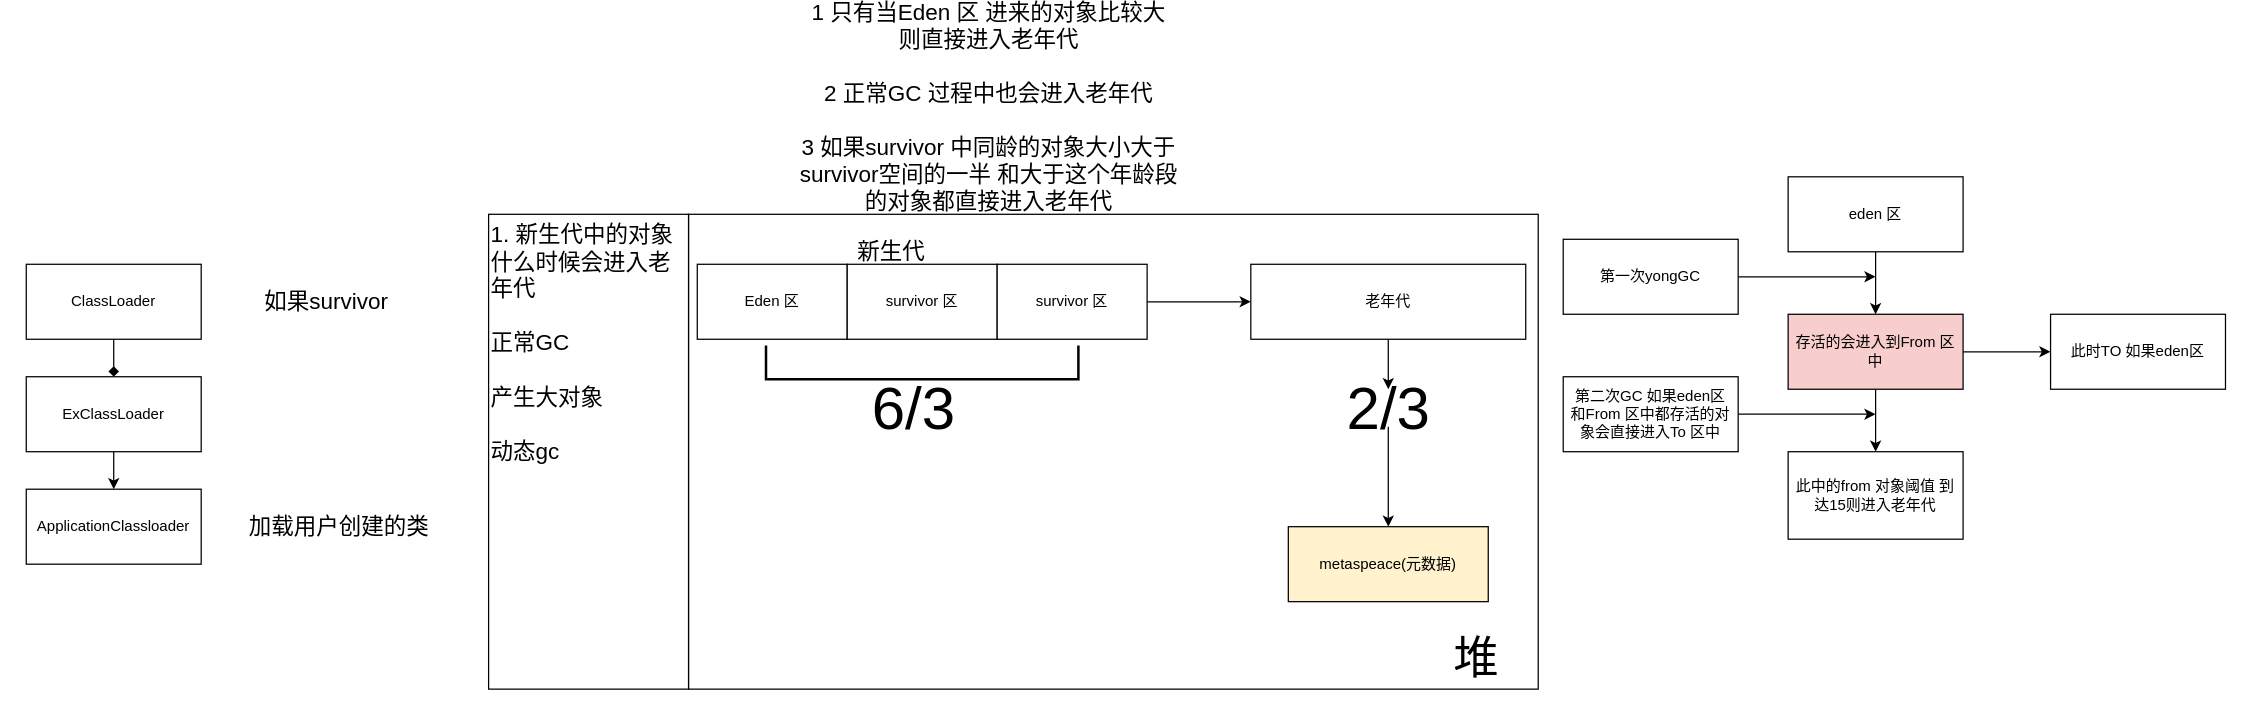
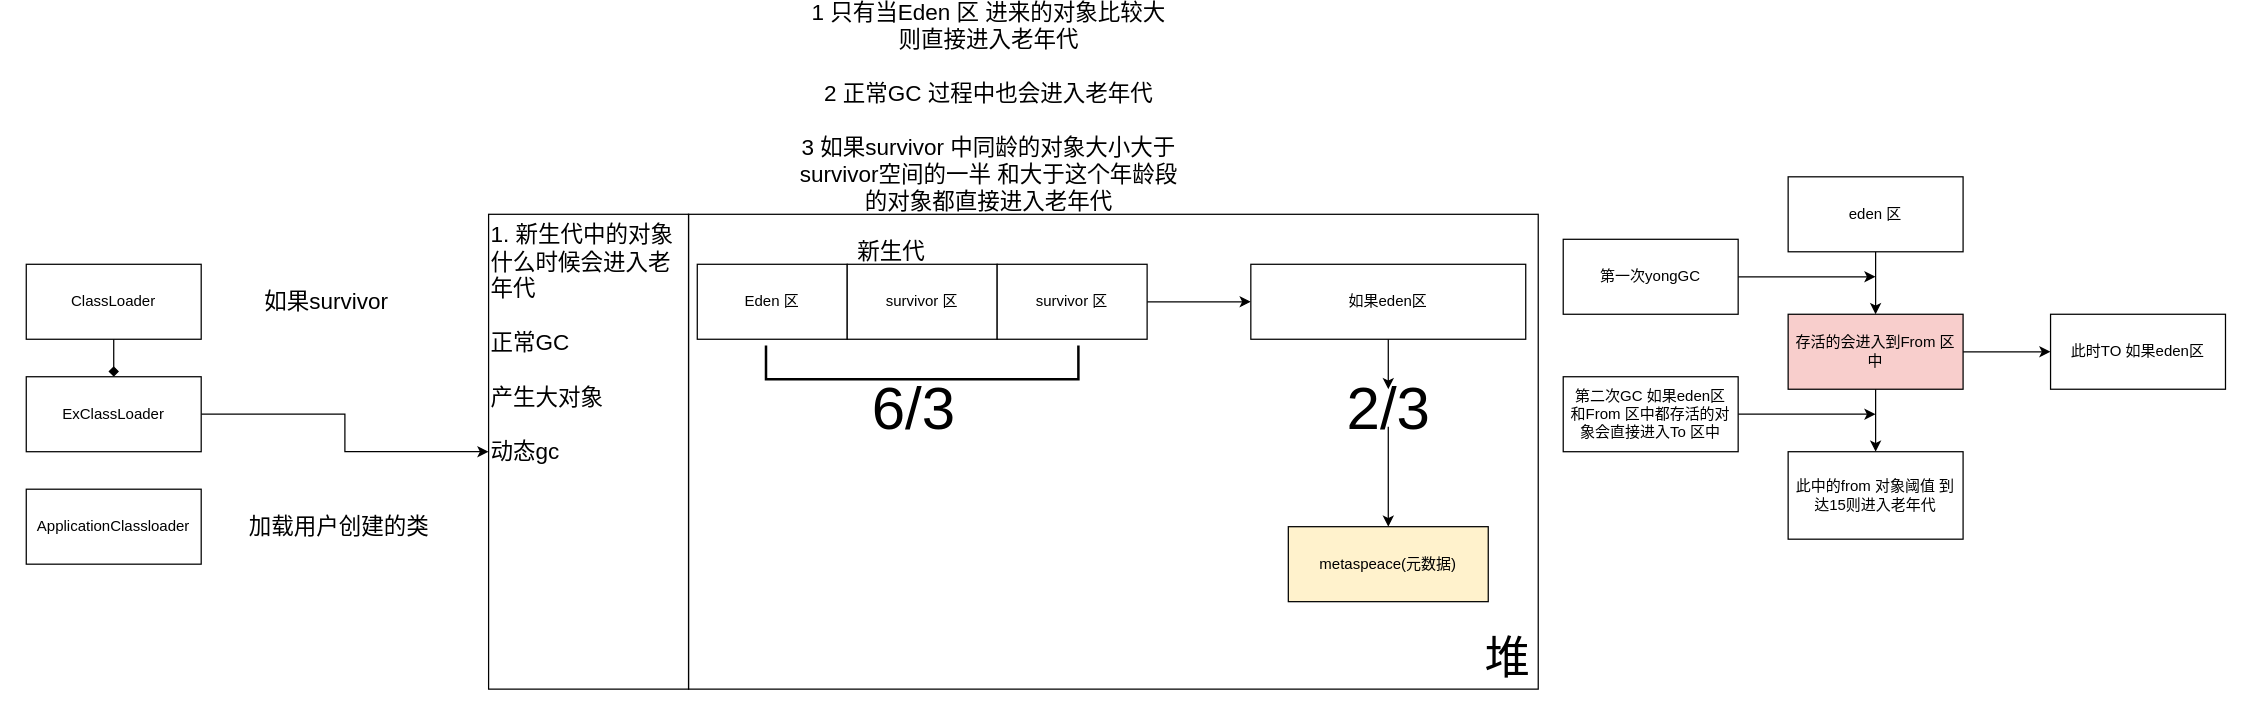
  <mxCell id="0" />
  <mxCell id="1" parent="0" />
  <mxCell id="2" value="" style="rounded=0;whiteSpace=wrap;html=1;" vertex="1" parent="1"><mxGeometry x="550" y="170" width="680" height="380" as="geometry" /></mxCell>
  <mxCell id="3" value="" style="edgeStyle=orthogonalEdgeStyle;rounded=0;orthogonalLoop=1;jettySize=auto;html=1;endArrow=diamond;" edge="1" parent="1" source="4" target="6"><mxGeometry relative="1" as="geometry" /></mxCell>
  <mxCell id="4" value="ClassLoader" style="rounded=0;whiteSpace=wrap;html=1;" vertex="1" parent="1"><mxGeometry x="20" y="210" width="140" height="60" as="geometry" /></mxCell>
- <mxCell id="5" value="" style="edgeStyle=orthogonalEdgeStyle;rounded=0;orthogonalLoop=1;jettySize=auto;html=1;" edge="1" parent="1" source="6" target="7"><mxGeometry relative="1" as="geometry" /></mxCell>
+ <mxCell id="5" value="" style="edgeStyle=orthogonalEdgeStyle;rounded=0;orthogonalLoop=1;jettySize=auto;html=1;" edge="1" parent="1" source="6" target="19"><mxGeometry relative="1" as="geometry" /></mxCell>
  <mxCell id="6" value="ExClassLoader" style="rounded=0;whiteSpace=wrap;html=1;" vertex="1" parent="1"><mxGeometry x="20" y="300" width="140" height="60" as="geometry" /></mxCell>
  <mxCell id="7" value="ApplicationClassloader" style="rounded=0;whiteSpace=wrap;html=1;" vertex="1" parent="1"><mxGeometry x="20" y="390" width="140" height="60" as="geometry" /></mxCell>
  <mxCell id="8" value="&lt;span style=&quot;font-size: 18px&quot;&gt;如果survivor&lt;/span&gt;" style="text;html=1;align=center;verticalAlign=middle;resizable=0;points=[];autosize=1;" vertex="1" parent="1"><mxGeometry x="200" y="230" width="120" height="20" as="geometry" /></mxCell>
  <mxCell id="9" value="&lt;span style=&quot;font-size: 18px&quot;&gt;加载用户创建的类&lt;/span&gt;" style="text;html=1;align=center;verticalAlign=middle;resizable=0;points=[];autosize=1;" vertex="1" parent="1"><mxGeometry x="190" y="410" width="160" height="20" as="geometry" /></mxCell>
  <mxCell id="10" value="Eden 区" style="rounded=0;whiteSpace=wrap;html=1;" vertex="1" parent="1"><mxGeometry x="557" y="210" width="120" height="60" as="geometry" /></mxCell>
  <mxCell id="11" value="survivor 区" style="rounded=0;whiteSpace=wrap;html=1;" vertex="1" parent="1"><mxGeometry x="677" y="210" width="120" height="60" as="geometry" /></mxCell>
  <mxCell id="12" value="" style="edgeStyle=orthogonalEdgeStyle;rounded=0;orthogonalLoop=1;jettySize=auto;html=1;" edge="1" parent="1" source="13" target="15"><mxGeometry relative="1" as="geometry" /></mxCell>
  <mxCell id="13" value="survivor 区" style="rounded=0;whiteSpace=wrap;html=1;" vertex="1" parent="1"><mxGeometry x="797" y="210" width="120" height="60" as="geometry" /></mxCell>
  <mxCell id="14" value="" style="edgeStyle=orthogonalEdgeStyle;rounded=0;orthogonalLoop=1;jettySize=auto;html=1;" edge="1" parent="1" source="34" target="16"><mxGeometry relative="1" as="geometry" /></mxCell>
- <mxCell id="15" value="老年代" style="rounded=0;whiteSpace=wrap;html=1;" vertex="1" parent="1"><mxGeometry x="1000" y="210" width="220" height="60" as="geometry" /></mxCell>
+ <mxCell id="15" value="如果eden区" style="rounded=0;whiteSpace=wrap;html=1;" vertex="1" parent="1"><mxGeometry x="1000" y="210" width="220" height="60" as="geometry" /></mxCell>
  <mxCell id="16" value="metaspeace(元数据)" style="rounded=0;whiteSpace=wrap;html=1;fillColor=#fff2cc;" vertex="1" parent="1"><mxGeometry x="1030" y="420" width="160" height="60" as="geometry" /></mxCell>
  <mxCell id="17" value="&lt;font style=&quot;font-size: 18px&quot;&gt;新生代&lt;/font&gt;" style="text;html=1;align=center;verticalAlign=middle;resizable=0;points=[];autosize=1;" vertex="1" parent="1"><mxGeometry x="677" y="190" width="70" height="20" as="geometry" /></mxCell>
  <mxCell id="18" value="&lt;font style=&quot;font-size: 18px&quot;&gt;1 只有当Eden 区 进来的对象比较大&lt;br&gt;则直接进入老年代&lt;br&gt;&lt;br&gt;2 正常GC 过程中也会进入老年代&lt;br&gt;&lt;br&gt;3 如果survivor 中同龄的对象大小大于&lt;br&gt;survivor空间的一半 和大于这个年龄段&lt;br&gt;的对象都直接进入老年代&lt;br&gt;&lt;/font&gt;" style="text;html=1;align=center;verticalAlign=middle;resizable=0;points=[];autosize=1;" vertex="1" parent="1"><mxGeometry x="630" y="20" width="320" height="130" as="geometry" /></mxCell>
  <mxCell id="19" value="&lt;font style=&quot;font-size: 18px&quot;&gt;1. 新生代中的对象什么时候会进入老年代&lt;br&gt;&lt;br&gt;正常GC&lt;br&gt;&lt;br&gt;产生大对象&lt;br&gt;&lt;br&gt;动态gc&lt;br&gt;&lt;/font&gt;" style="rounded=0;whiteSpace=wrap;html=1;align=left;verticalAlign=top;" vertex="1" parent="1"><mxGeometry x="390" y="170" width="160" height="380" as="geometry" /></mxCell>
- <mxCell id="20" value="&lt;font style=&quot;font-size: 36px&quot;&gt;堆&lt;/font&gt;" style="text;html=1;align=center;verticalAlign=middle;resizable=0;points=[];autosize=1;" vertex="1" parent="1"><mxGeometry x="1155" y="510" width="50" height="30" as="geometry" /></mxCell>
+ <mxCell id="20" value="&lt;font style=&quot;font-size: 36px&quot;&gt;堆&lt;/font&gt;" style="text;html=1;align=center;verticalAlign=middle;resizable=0;points=[];autosize=1;" vertex="1" parent="1"><mxGeometry x="1180" y="510" width="50" height="30" as="geometry" /></mxCell>
  <mxCell id="21" style="edgeStyle=orthogonalEdgeStyle;rounded=0;orthogonalLoop=1;jettySize=auto;html=1;" edge="1" parent="1" source="22"><mxGeometry relative="1" as="geometry"><mxPoint x="1500" y="220" as="targetPoint" /></mxGeometry></mxCell>
  <mxCell id="22" value="第一次yongGC" style="rounded=0;whiteSpace=wrap;html=1;" vertex="1" parent="1"><mxGeometry x="1250" y="190" width="140" height="60" as="geometry" /></mxCell>
  <mxCell id="23" value="" style="edgeStyle=orthogonalEdgeStyle;rounded=0;orthogonalLoop=1;jettySize=auto;html=1;" edge="1" parent="1" source="25" target="26"><mxGeometry relative="1" as="geometry" /></mxCell>
  <mxCell id="24" style="edgeStyle=orthogonalEdgeStyle;rounded=0;orthogonalLoop=1;jettySize=auto;html=1;" edge="1" parent="1" source="25"><mxGeometry relative="1" as="geometry"><mxPoint x="1500" y="360" as="targetPoint" /></mxGeometry></mxCell>
  <mxCell id="25" value="存活的会进入到From 区中" style="rounded=0;whiteSpace=wrap;html=1;fillColor=#f8cecc;" vertex="1" parent="1"><mxGeometry x="1430" y="250" width="140" height="60" as="geometry" /></mxCell>
  <mxCell id="26" value="此时TO 如果eden区" style="rounded=0;whiteSpace=wrap;html=1;" vertex="1" parent="1"><mxGeometry x="1640" y="250" width="140" height="60" as="geometry" /></mxCell>
  <mxCell id="27" style="edgeStyle=orthogonalEdgeStyle;rounded=0;orthogonalLoop=1;jettySize=auto;html=1;" edge="1" parent="1" source="28" target="25"><mxGeometry relative="1" as="geometry" /></mxCell>
  <mxCell id="28" value="eden 区" style="rounded=0;whiteSpace=wrap;html=1;" vertex="1" parent="1"><mxGeometry x="1430" y="140" width="140" height="60" as="geometry" /></mxCell>
  <mxCell id="29" style="edgeStyle=orthogonalEdgeStyle;rounded=0;orthogonalLoop=1;jettySize=auto;html=1;" edge="1" parent="1" source="30"><mxGeometry relative="1" as="geometry"><mxPoint x="1500" y="330" as="targetPoint" /></mxGeometry></mxCell>
  <mxCell id="30" value="第二次GC 如果eden区&lt;br&gt;和From 区中都存活的对象会直接进入To 区中" style="rounded=0;whiteSpace=wrap;html=1;" vertex="1" parent="1"><mxGeometry x="1250" y="300" width="140" height="60" as="geometry" /></mxCell>
  <mxCell id="31" value="此中的from 对象阈值 到达15则进入老年代" style="rounded=0;whiteSpace=wrap;html=1;" vertex="1" parent="1"><mxGeometry x="1430" y="360" width="140" height="70" as="geometry" /></mxCell>
  <mxCell id="32" value="" style="strokeWidth=2;html=1;shape=mxgraph.flowchart.annotation_1;align=left;pointerEvents=1;rotation=-90;" vertex="1" parent="1"><mxGeometry x="723.5" y="163.5" width="27" height="250" as="geometry" /></mxCell>
  <mxCell id="33" value="&lt;font style=&quot;font-size: 48px&quot;&gt;6/3&lt;/font&gt;" style="text;html=1;align=center;verticalAlign=middle;resizable=0;points=[];autosize=1;" vertex="1" parent="1"><mxGeometry x="690" y="310" width="80" height="30" as="geometry" /></mxCell>
  <mxCell id="34" value="&lt;font style=&quot;font-size: 48px&quot;&gt;2/3&lt;/font&gt;" style="text;html=1;align=center;verticalAlign=middle;resizable=0;points=[];autosize=1;" vertex="1" parent="1"><mxGeometry x="1070" y="310" width="80" height="30" as="geometry" /></mxCell>
  <mxCell id="35" value="" style="edgeStyle=orthogonalEdgeStyle;rounded=0;orthogonalLoop=1;jettySize=auto;html=1;" edge="1" parent="1" source="15" target="34"><mxGeometry relative="1" as="geometry"><mxPoint x="1110" y="270" as="sourcePoint" /><mxPoint x="1110" y="420" as="targetPoint" /></mxGeometry></mxCell>
